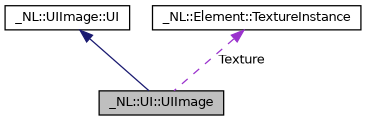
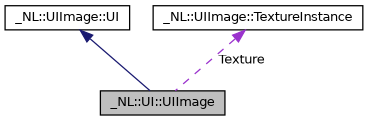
  digraph {
    fontname="DejaVu Sans"
    node [color=black fillcolor=white fontname="DejaVu Sans" fontsize=10 shape=record style=filled]
    edge [dir=back fontname="DejaVu Sans" fontsize=10 labelfontname=Helvetica labelfontsize=10]
    n1 [fillcolor=grey75 fontcolor=black height=0.2 label="_NL::UI::UIImage" width=0.4]
    n2 [height=0.2 label="_NL::UIImage::UI" width=0.4]
-   n3 [height=0.2 label="_NL::Element::TextureInstance" width=0.4]
+   n3 [height=0.2 label="_NL::UIImage::TextureInstance" width=0.4]
    n2 -> n1 [color=midnightblue style=solid]
    n3 -> n1 [color=darkorchid3 label=" Texture" style=dashed]
  }
